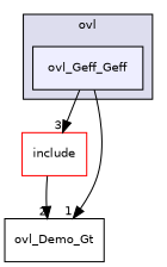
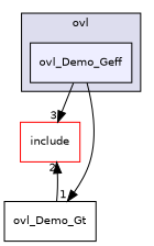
  digraph {
    compound=true
    node [fontname=Helvetica fontsize=10 shape=box style=filled]
    edge [labeldistance=1.5 labelfontname=Helvetica labelfontsize=10]
-   n1 [fillcolor="#eeeeff" label=ovl_Geff_Geff pencolor=black]
+   n1 [fillcolor="#eeeeff" label=ovl_Demo_Geff pencolor=black]
    n2 [color=red fillcolor=white label=include]
    n3 [label=ovl_Demo_Gt style=""]
    subgraph cluster_1 {
      bgcolor="#ddddee"
      fontname=Helvetica
      fontsize=10
      label=ovl
      pencolor=black
      n1
    }
    n1 -> n2 [headlabel=3]
    n1 -> n3 [headlabel=1]
-   n2 -> n3 [headlabel=2]
+   n3 -> n2 [headlabel=2]
  }
